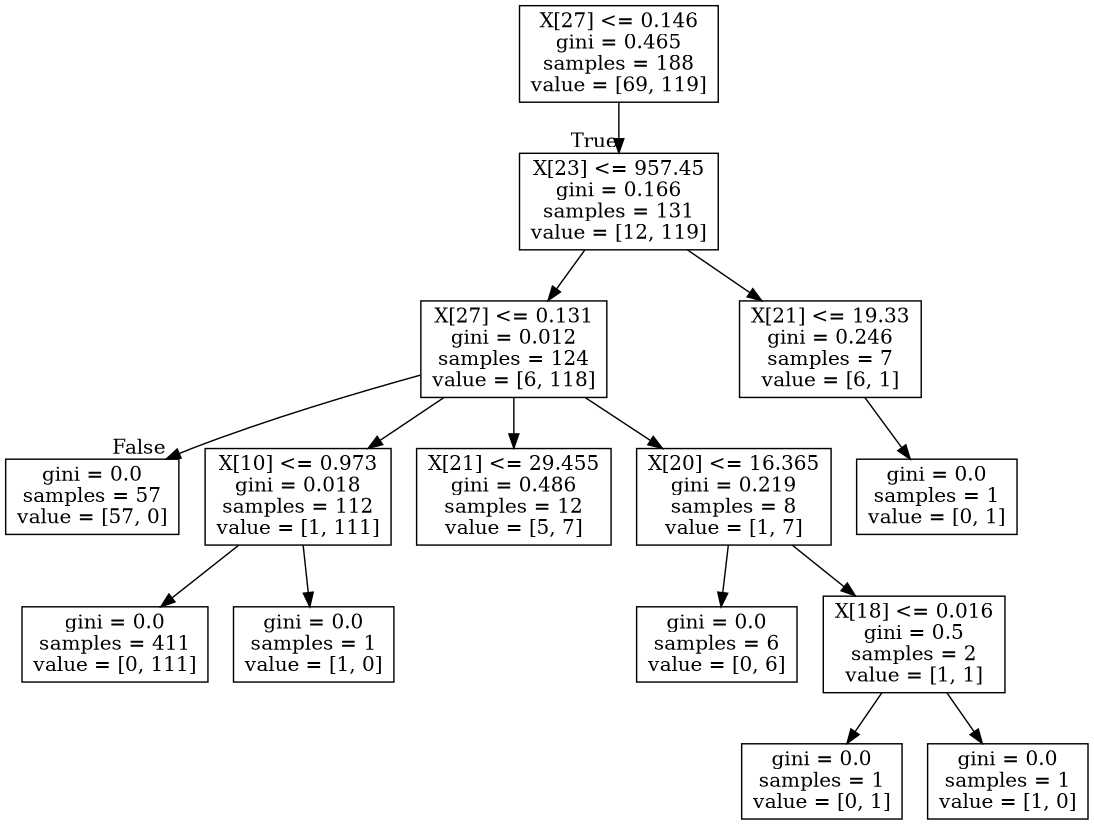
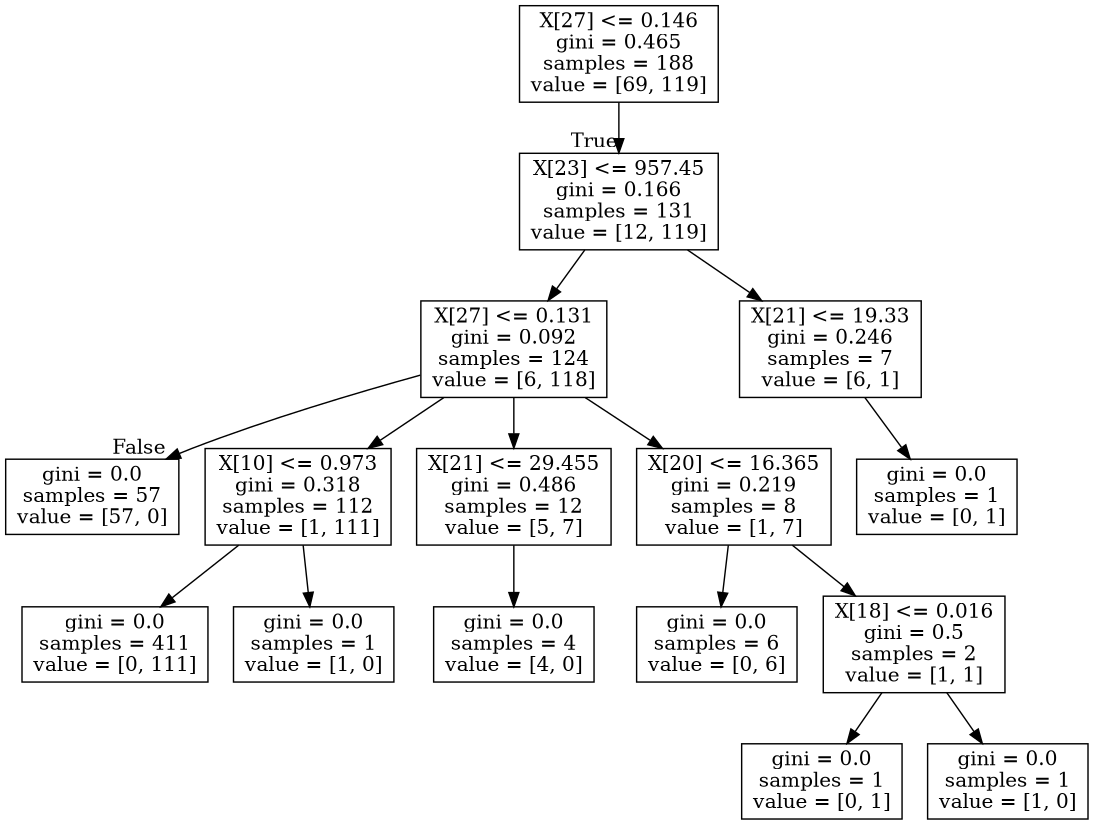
  digraph {
    node [shape=box]
    n1 [label="X[27] <= 0.146\ngini = 0.465\nsamples = 188\nvalue = [69, 119]"]
    n2 [label="X[23] <= 957.45\ngini = 0.166\nsamples = 131\nvalue = [12, 119]"]
-   n3 [label="X[27] <= 0.131\ngini = 0.012\nsamples = 124\nvalue = [6, 118]"]
+   n3 [label="X[27] <= 0.131\ngini = 0.092\nsamples = 124\nvalue = [6, 118]"]
    n4 [label="X[21] <= 19.33\ngini = 0.246\nsamples = 7\nvalue = [6, 1]"]
    n5 [label="gini = 0.0\nsamples = 57\nvalue = [57, 0]"]
-   n6 [label="X[10] <= 0.973\ngini = 0.018\nsamples = 112\nvalue = [1, 111]"]
+   n6 [label="X[10] <= 0.973\ngini = 0.318\nsamples = 112\nvalue = [1, 111]"]
    n7 [label="X[21] <= 29.455\ngini = 0.486\nsamples = 12\nvalue = [5, 7]"]
    n8 [label="X[20] <= 16.365\ngini = 0.219\nsamples = 8\nvalue = [1, 7]"]
    n9 [label="gini = 0.0\nsamples = 1\nvalue = [0, 1]"]
    n10 [label="gini = 0.0\nsamples = 411\nvalue = [0, 111]"]
    n11 [label="gini = 0.0\nsamples = 1\nvalue = [1, 0]"]
+   n12 [label="gini = 0.0\nsamples = 4\nvalue = [4, 0]"]
    n13 [label="gini = 0.0\nsamples = 6\nvalue = [0, 6]"]
    n14 [label="X[18] <= 0.016\ngini = 0.5\nsamples = 2\nvalue = [1, 1]"]
    n15 [label="gini = 0.0\nsamples = 1\nvalue = [0, 1]"]
    n16 [label="gini = 0.0\nsamples = 1\nvalue = [1, 0]"]
    n1 -> n2 [headlabel=True labelangle=45 labeldistance=2.5]
    n2 -> n3
    n2 -> n4
    n3 -> n5 [headlabel=False labelangle=-45 labeldistance=2.5]
    n3 -> n6
    n3 -> n7
    n3 -> n8
    n4 -> n9
    n6 -> n10
    n6 -> n11
+   n7 -> n12
    n8 -> n13
    n8 -> n14
    n14 -> n15
    n14 -> n16
  }
